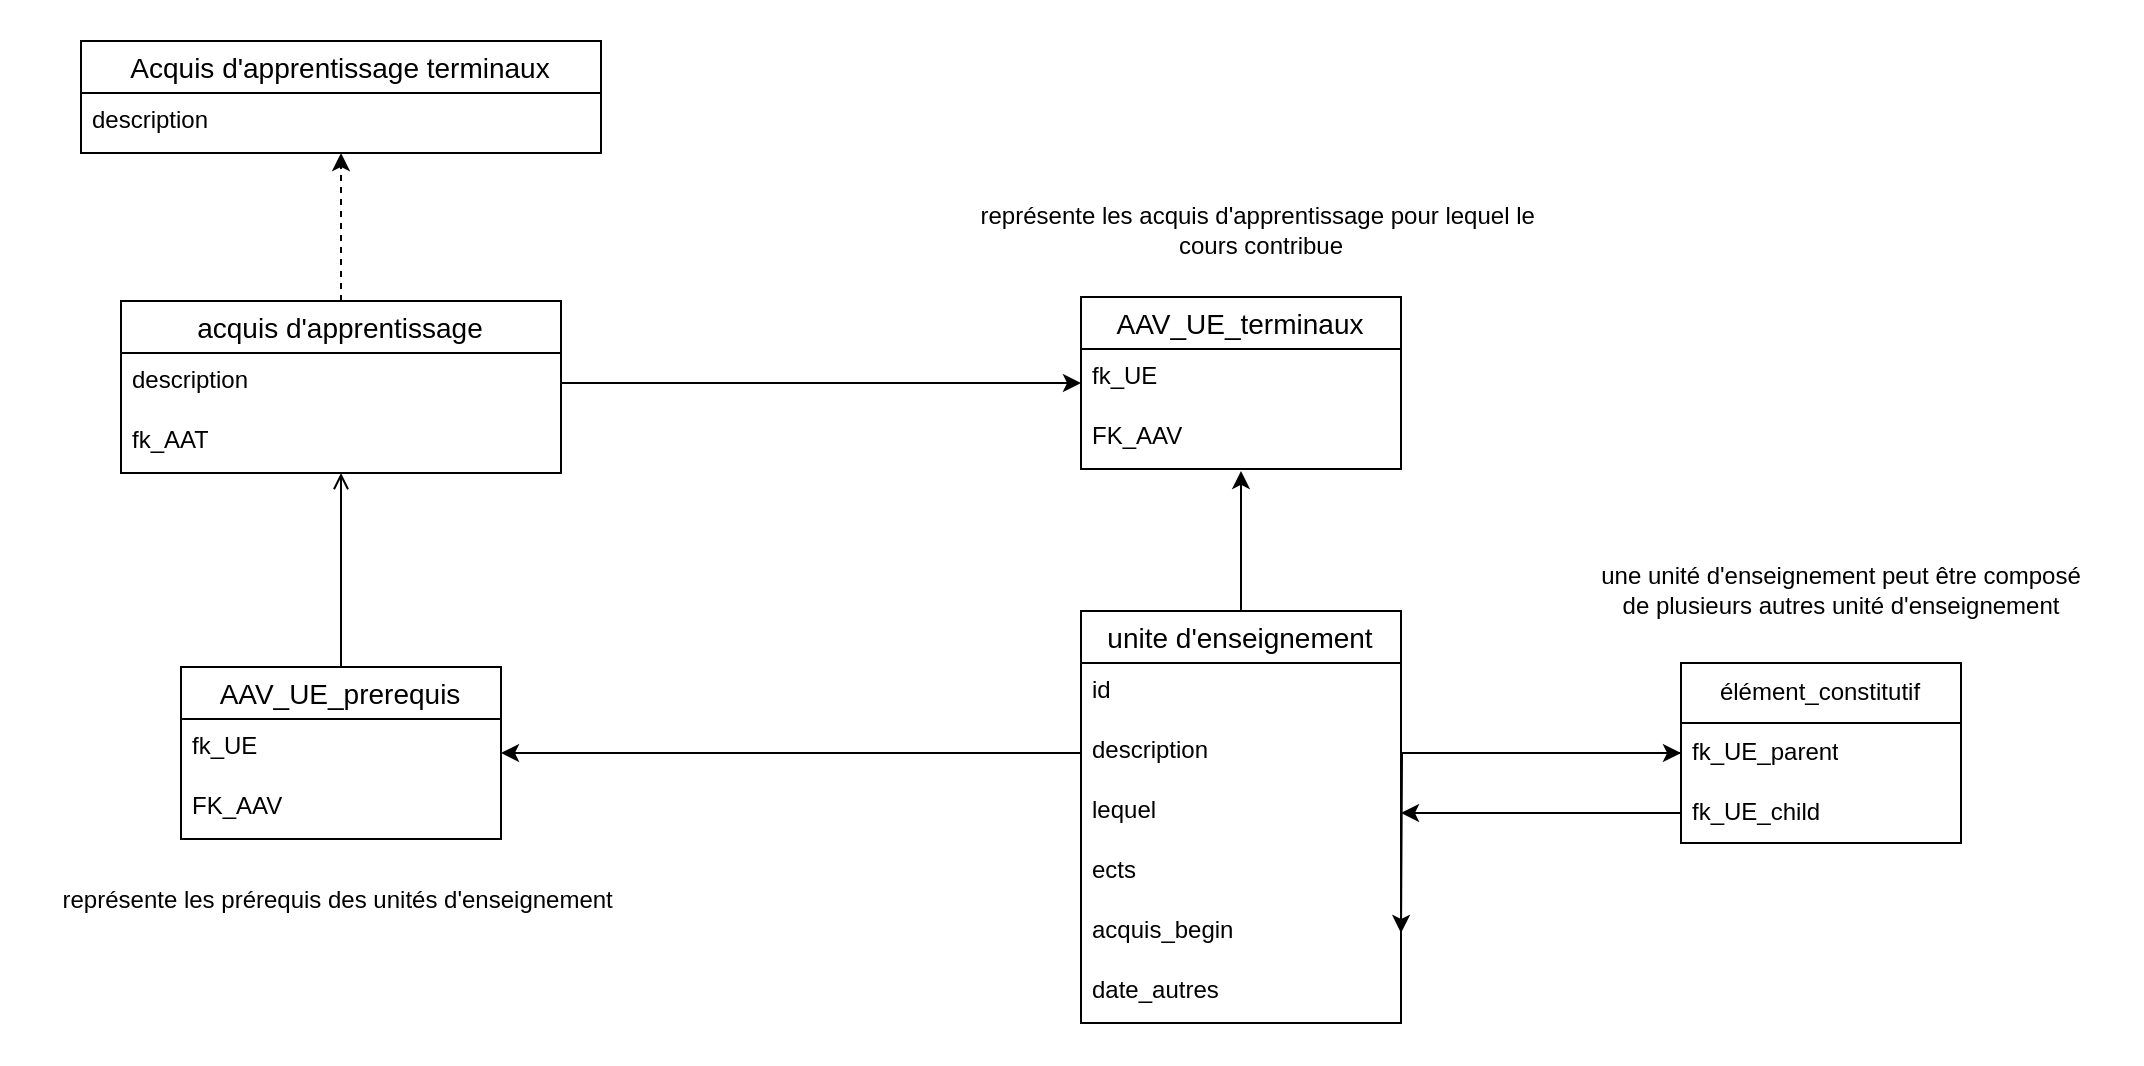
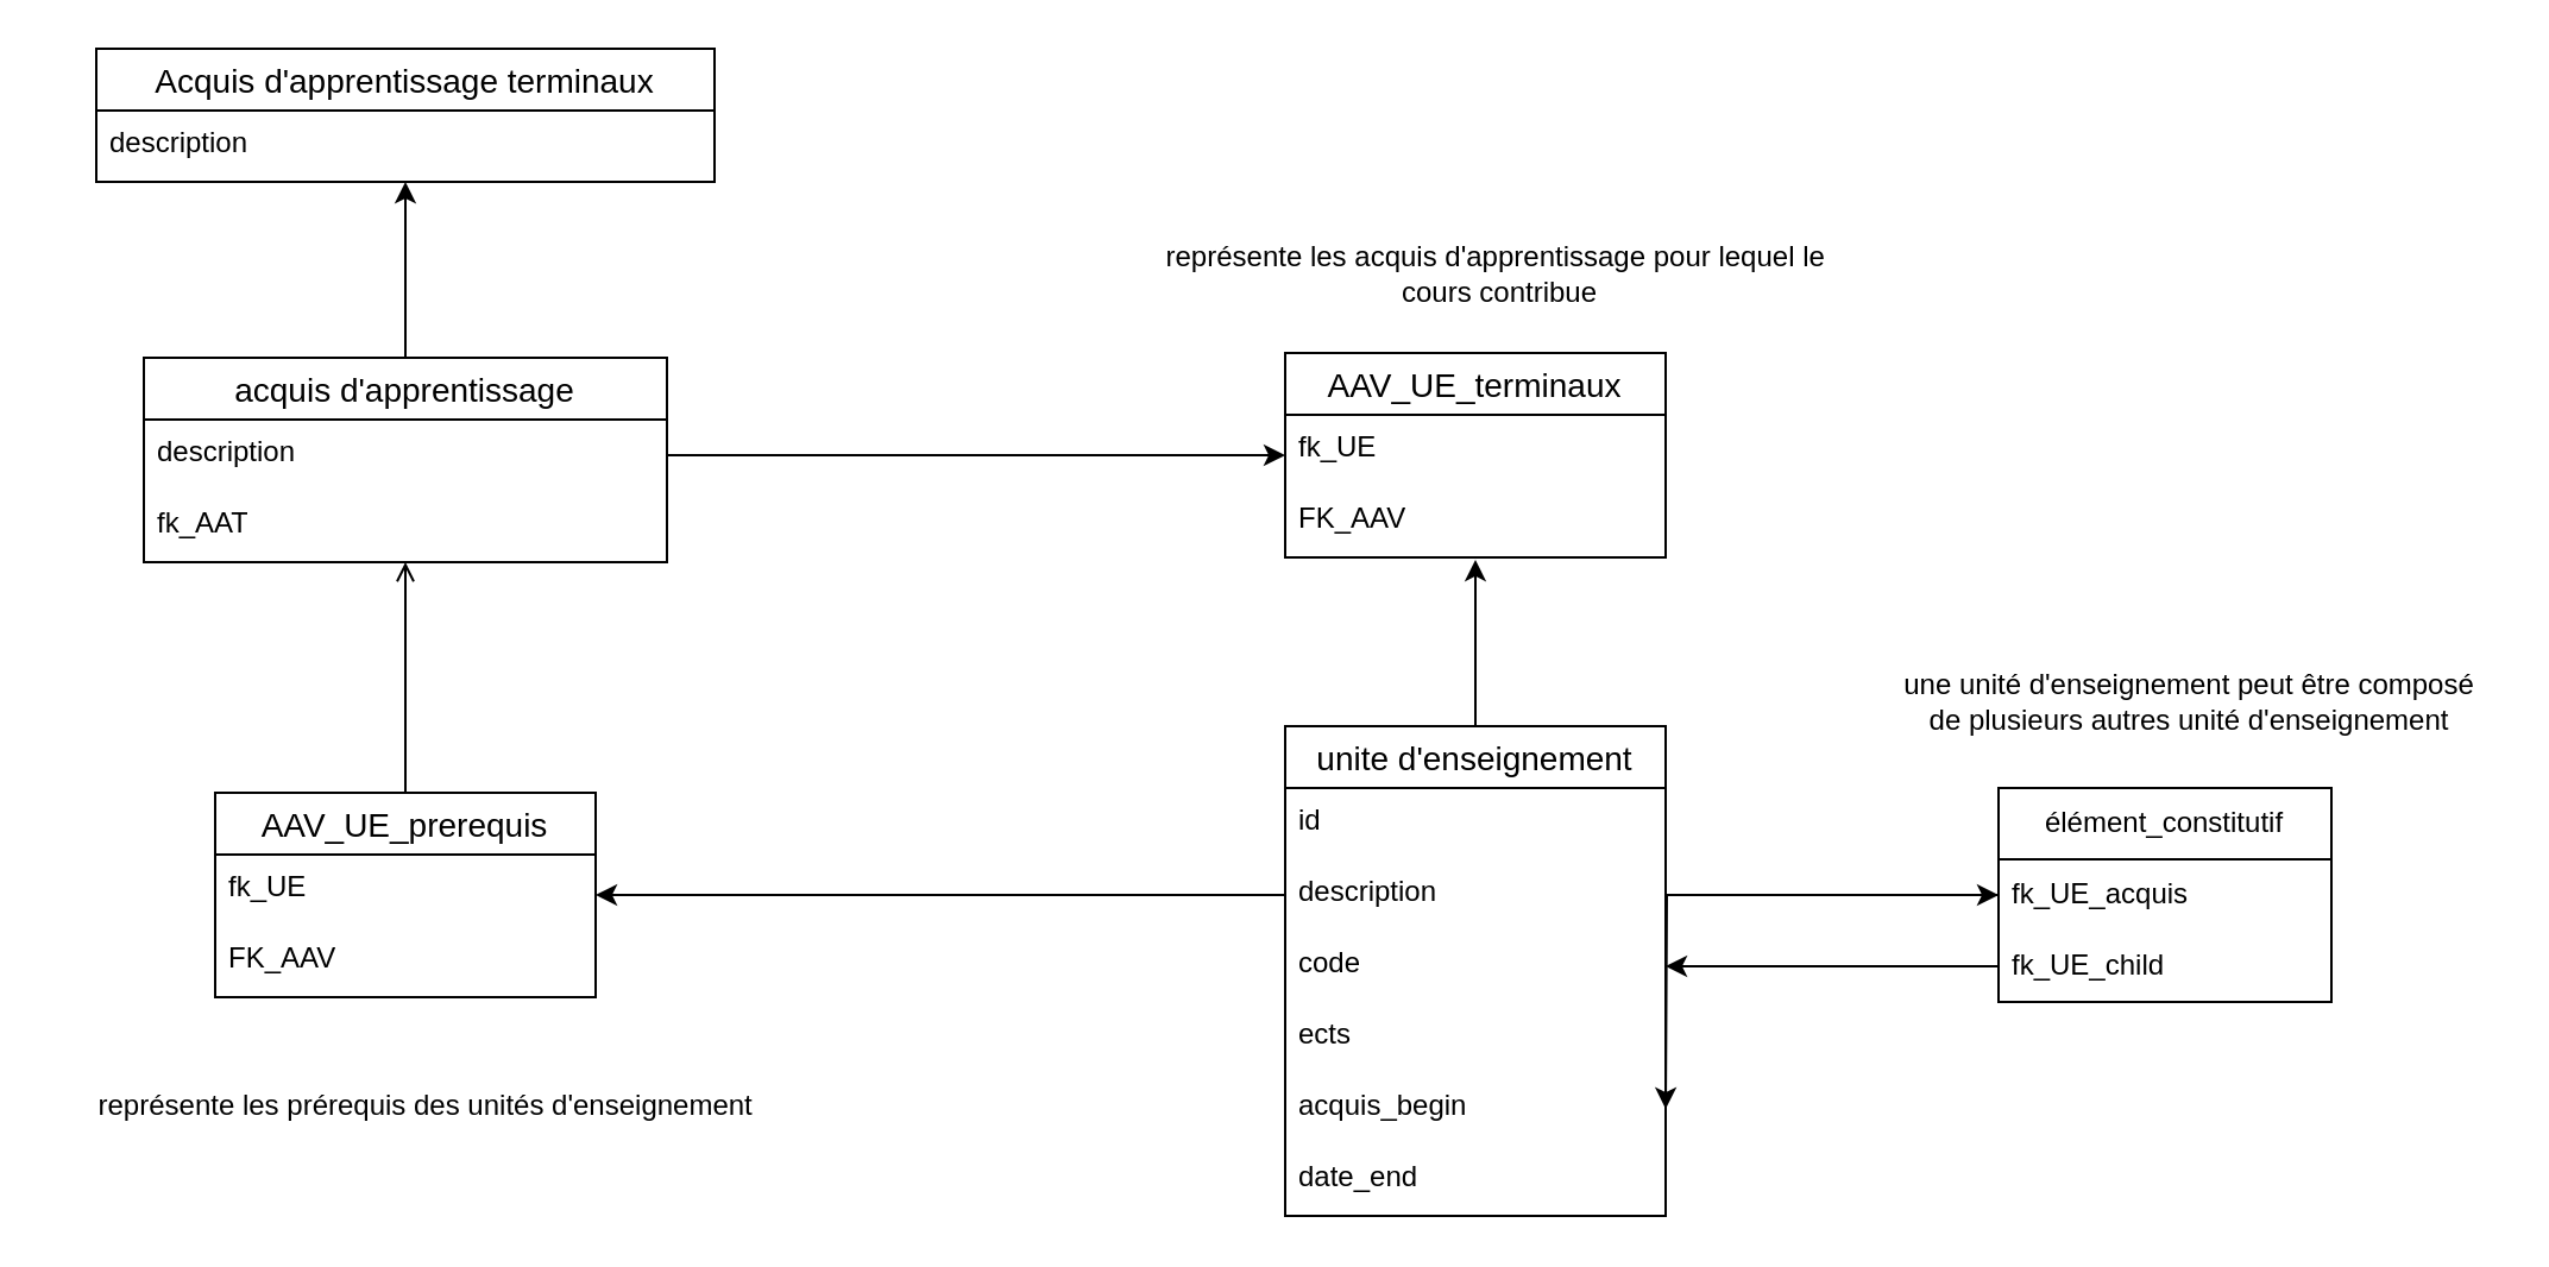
  <mxCell id="0" />
  <mxCell id="1" parent="0" />
  <mxCell id="2" value="Acquis d'apprentissage terminaux" style="swimlane;fontStyle=0;childLayout=stackLayout;horizontal=1;startSize=26;horizontalStack=0;resizeParent=1;resizeParentMax=0;resizeLast=0;collapsible=1;marginBottom=0;align=center;fontSize=14;" vertex="1" parent="1"><mxGeometry x="40" y="20" width="260" height="56" as="geometry" /></mxCell>
  <mxCell id="3" value="description" style="text;strokeColor=none;fillColor=none;spacingLeft=4;spacingRight=4;overflow=hidden;rotatable=0;points=[[0,0.5],[1,0.5]];portConstraint=eastwest;fontSize=12;whiteSpace=wrap;html=1;" vertex="1" parent="2"><mxGeometry y="26" width="260" height="30" as="geometry" /></mxCell>
- <mxCell id="4" style="edgeStyle=orthogonalEdgeStyle;rounded=0;orthogonalLoop=1;jettySize=auto;html=1;exitX=0.5;exitY=0;exitDx=0;exitDy=0;dashed=1;" edge="1" parent="1" source="5" target="2"><mxGeometry relative="1" as="geometry" /></mxCell>
+ <mxCell id="4" style="edgeStyle=orthogonalEdgeStyle;rounded=0;orthogonalLoop=1;jettySize=auto;html=1;exitX=0.5;exitY=0;exitDx=0;exitDy=0;" edge="1" parent="1" source="5" target="2"><mxGeometry relative="1" as="geometry" /></mxCell>
  <mxCell id="5" value="acquis d'apprentissage" style="swimlane;fontStyle=0;childLayout=stackLayout;horizontal=1;startSize=26;horizontalStack=0;resizeParent=1;resizeParentMax=0;resizeLast=0;collapsible=1;marginBottom=0;align=center;fontSize=14;" vertex="1" parent="1"><mxGeometry x="60" y="150" width="220" height="86" as="geometry" /></mxCell>
  <mxCell id="6" value="description" style="text;strokeColor=none;fillColor=none;spacingLeft=4;spacingRight=4;overflow=hidden;rotatable=0;points=[[0,0.5],[1,0.5]];portConstraint=eastwest;fontSize=12;whiteSpace=wrap;html=1;" vertex="1" parent="5"><mxGeometry y="26" width="220" height="30" as="geometry" /></mxCell>
  <mxCell id="7" value="fk_AAT" style="text;strokeColor=none;fillColor=none;spacingLeft=4;spacingRight=4;overflow=hidden;rotatable=0;points=[[0,0.5],[1,0.5]];portConstraint=eastwest;fontSize=12;whiteSpace=wrap;html=1;" vertex="1" parent="5"><mxGeometry y="56" width="220" height="30" as="geometry" /></mxCell>
  <mxCell id="8" value="unite d'enseignement" style="swimlane;fontStyle=0;childLayout=stackLayout;horizontal=1;startSize=26;horizontalStack=0;resizeParent=1;resizeParentMax=0;resizeLast=0;collapsible=1;marginBottom=0;align=center;fontSize=14;" vertex="1" parent="1"><mxGeometry x="540" y="305" width="160" height="206" as="geometry" /></mxCell>
  <mxCell id="9" value="id" style="text;strokeColor=none;fillColor=none;spacingLeft=4;spacingRight=4;overflow=hidden;rotatable=0;points=[[0,0.5],[1,0.5]];portConstraint=eastwest;fontSize=12;whiteSpace=wrap;html=1;" vertex="1" parent="8"><mxGeometry y="26" width="160" height="30" as="geometry" /></mxCell>
  <mxCell id="10" value="description" style="text;strokeColor=none;fillColor=none;spacingLeft=4;spacingRight=4;overflow=hidden;rotatable=0;points=[[0,0.5],[1,0.5]];portConstraint=eastwest;fontSize=12;whiteSpace=wrap;html=1;" vertex="1" parent="8"><mxGeometry y="56" width="160" height="30" as="geometry" /></mxCell>
- <mxCell id="11" value="lequel" style="text;strokeColor=none;fillColor=none;spacingLeft=4;spacingRight=4;overflow=hidden;rotatable=0;points=[[0,0.5],[1,0.5]];portConstraint=eastwest;fontSize=12;whiteSpace=wrap;html=1;" vertex="1" parent="8"><mxGeometry y="86" width="160" height="30" as="geometry" /></mxCell>
+ <mxCell id="11" value="code" style="text;strokeColor=none;fillColor=none;spacingLeft=4;spacingRight=4;overflow=hidden;rotatable=0;points=[[0,0.5],[1,0.5]];portConstraint=eastwest;fontSize=12;whiteSpace=wrap;html=1;" vertex="1" parent="8"><mxGeometry y="86" width="160" height="30" as="geometry" /></mxCell>
  <mxCell id="12" value="ects" style="text;strokeColor=none;fillColor=none;spacingLeft=4;spacingRight=4;overflow=hidden;rotatable=0;points=[[0,0.5],[1,0.5]];portConstraint=eastwest;fontSize=12;whiteSpace=wrap;html=1;" vertex="1" parent="8"><mxGeometry y="116" width="160" height="30" as="geometry" /></mxCell>
  <mxCell id="13" value="acquis_begin" style="text;strokeColor=none;fillColor=none;spacingLeft=4;spacingRight=4;overflow=hidden;rotatable=0;points=[[0,0.5],[1,0.5]];portConstraint=eastwest;fontSize=12;whiteSpace=wrap;html=1;" vertex="1" parent="8"><mxGeometry y="146" width="160" height="30" as="geometry" /></mxCell>
- <mxCell id="14" value="date_autres" style="text;strokeColor=none;fillColor=none;spacingLeft=4;spacingRight=4;overflow=hidden;rotatable=0;points=[[0,0.5],[1,0.5]];portConstraint=eastwest;fontSize=12;whiteSpace=wrap;html=1;" vertex="1" parent="8"><mxGeometry y="176" width="160" height="30" as="geometry" /></mxCell>
+ <mxCell id="14" value="date_end" style="text;strokeColor=none;fillColor=none;spacingLeft=4;spacingRight=4;overflow=hidden;rotatable=0;points=[[0,0.5],[1,0.5]];portConstraint=eastwest;fontSize=12;whiteSpace=wrap;html=1;" vertex="1" parent="8"><mxGeometry y="176" width="160" height="30" as="geometry" /></mxCell>
  <mxCell id="15" style="edgeStyle=orthogonalEdgeStyle;rounded=0;orthogonalLoop=1;jettySize=auto;html=1;endArrow=open;" edge="1" parent="1" source="16" target="5"><mxGeometry relative="1" as="geometry" /></mxCell>
  <mxCell id="16" value="AAV_UE_prerequis" style="swimlane;fontStyle=0;childLayout=stackLayout;horizontal=1;startSize=26;horizontalStack=0;resizeParent=1;resizeParentMax=0;resizeLast=0;collapsible=1;marginBottom=0;align=center;fontSize=14;" vertex="1" parent="1"><mxGeometry x="90" y="333" width="160" height="86" as="geometry" /></mxCell>
  <mxCell id="17" value="fk_UE" style="text;strokeColor=none;fillColor=none;spacingLeft=4;spacingRight=4;overflow=hidden;rotatable=0;points=[[0,0.5],[1,0.5]];portConstraint=eastwest;fontSize=12;whiteSpace=wrap;html=1;" vertex="1" parent="16"><mxGeometry y="26" width="160" height="30" as="geometry" /></mxCell>
  <mxCell id="18" value="FK_AAV" style="text;strokeColor=none;fillColor=none;spacingLeft=4;spacingRight=4;overflow=hidden;rotatable=0;points=[[0,0.5],[1,0.5]];portConstraint=eastwest;fontSize=12;whiteSpace=wrap;html=1;" vertex="1" parent="16"><mxGeometry y="56" width="160" height="30" as="geometry" /></mxCell>
  <mxCell id="19" style="edgeStyle=orthogonalEdgeStyle;rounded=0;orthogonalLoop=1;jettySize=auto;html=1;" edge="1" parent="1" source="10" target="16"><mxGeometry relative="1" as="geometry" /></mxCell>
- <mxCell id="20" value="représente les prérequis des unités d'enseignement&amp;nbsp;" style="text;html=1;align=center;verticalAlign=middle;resizable=0;points=[];autosize=1;strokeColor=none;fillColor=none;" vertex="1" parent="1"><mxGeometry x="20" y="435" width="300" height="30" as="geometry" /></mxCell>
+ <mxCell id="20" value="représente les prérequis des unités d'enseignement&amp;nbsp;" style="text;html=1;align=center;verticalAlign=middle;resizable=0;points=[];autosize=1;strokeColor=none;fillColor=none;" vertex="1" parent="1"><mxGeometry x="30" y="450" width="300" height="30" as="geometry" /></mxCell>
  <mxCell id="21" value="AAV_UE_terminaux" style="swimlane;fontStyle=0;childLayout=stackLayout;horizontal=1;startSize=26;horizontalStack=0;resizeParent=1;resizeParentMax=0;resizeLast=0;collapsible=1;marginBottom=0;align=center;fontSize=14;" vertex="1" parent="1"><mxGeometry x="540" y="148" width="160" height="86" as="geometry" /></mxCell>
  <mxCell id="22" value="fk_UE" style="text;strokeColor=none;fillColor=none;spacingLeft=4;spacingRight=4;overflow=hidden;rotatable=0;points=[[0,0.5],[1,0.5]];portConstraint=eastwest;fontSize=12;whiteSpace=wrap;html=1;" vertex="1" parent="21"><mxGeometry y="26" width="160" height="30" as="geometry" /></mxCell>
  <mxCell id="23" value="FK_AAV" style="text;strokeColor=none;fillColor=none;spacingLeft=4;spacingRight=4;overflow=hidden;rotatable=0;points=[[0,0.5],[1,0.5]];portConstraint=eastwest;fontSize=12;whiteSpace=wrap;html=1;" vertex="1" parent="21"><mxGeometry y="56" width="160" height="30" as="geometry" /></mxCell>
  <mxCell id="24" style="edgeStyle=orthogonalEdgeStyle;rounded=0;orthogonalLoop=1;jettySize=auto;html=1;exitX=1;exitY=0.5;exitDx=0;exitDy=0;entryX=0;entryY=0.5;entryDx=0;entryDy=0;" edge="1" parent="1" source="6" target="21"><mxGeometry relative="1" as="geometry" /></mxCell>
  <mxCell id="25" value="représente les acquis d'apprentissage pour lequel le&amp;nbsp;&lt;div&gt;cours contribue&lt;/div&gt;" style="text;html=1;align=center;verticalAlign=middle;resizable=0;points=[];autosize=1;strokeColor=none;fillColor=none;" vertex="1" parent="1"><mxGeometry x="480" y="95" width="300" height="40" as="geometry" /></mxCell>
  <mxCell id="26" style="edgeStyle=orthogonalEdgeStyle;rounded=0;orthogonalLoop=1;jettySize=auto;html=1;entryX=0.5;entryY=1.033;entryDx=0;entryDy=0;entryPerimeter=0;" edge="1" parent="1" source="8" target="23"><mxGeometry relative="1" as="geometry" /></mxCell>
  <mxCell id="27" style="edgeStyle=orthogonalEdgeStyle;rounded=0;orthogonalLoop=1;jettySize=auto;html=1;entryX=1;entryY=0.5;entryDx=0;entryDy=0;" edge="1" parent="1" source="28"><mxGeometry relative="1" as="geometry"><mxPoint x="700" y="466" as="targetPoint" /></mxGeometry></mxCell>
  <mxCell id="28" value="élément_constitutif" style="swimlane;fontStyle=0;childLayout=stackLayout;horizontal=1;startSize=30;horizontalStack=0;resizeParent=1;resizeParentMax=0;resizeLast=0;collapsible=1;marginBottom=0;whiteSpace=wrap;html=1;" vertex="1" parent="1"><mxGeometry x="840" y="331" width="140" height="90" as="geometry" /></mxCell>
- <mxCell id="29" value="fk_UE_parent" style="text;strokeColor=none;fillColor=none;align=left;verticalAlign=middle;spacingLeft=4;spacingRight=4;overflow=hidden;points=[[0,0.5],[1,0.5]];portConstraint=eastwest;rotatable=0;whiteSpace=wrap;html=1;" vertex="1" parent="28"><mxGeometry y="30" width="140" height="30" as="geometry" /></mxCell>
+ <mxCell id="29" value="fk_UE_acquis" style="text;strokeColor=none;fillColor=none;align=left;verticalAlign=middle;spacingLeft=4;spacingRight=4;overflow=hidden;points=[[0,0.5],[1,0.5]];portConstraint=eastwest;rotatable=0;whiteSpace=wrap;html=1;" vertex="1" parent="28"><mxGeometry y="30" width="140" height="30" as="geometry" /></mxCell>
  <mxCell id="30" style="edgeStyle=orthogonalEdgeStyle;rounded=0;orthogonalLoop=1;jettySize=auto;html=1;" edge="1" parent="28" source="31"><mxGeometry relative="1" as="geometry"><mxPoint x="-140" y="75" as="targetPoint" /></mxGeometry></mxCell>
  <mxCell id="31" value="fk_UE_child" style="text;strokeColor=none;fillColor=none;align=left;verticalAlign=middle;spacingLeft=4;spacingRight=4;overflow=hidden;points=[[0,0.5],[1,0.5]];portConstraint=eastwest;rotatable=0;whiteSpace=wrap;html=1;" vertex="1" parent="28"><mxGeometry y="60" width="140" height="30" as="geometry" /></mxCell>
  <mxCell id="32" style="edgeStyle=orthogonalEdgeStyle;rounded=0;orthogonalLoop=1;jettySize=auto;html=1;" edge="1" parent="1" source="10" target="28"><mxGeometry relative="1" as="geometry" /></mxCell>
  <mxCell id="33" value="une unité d'enseignement peut être composé&lt;div&gt;de plusieurs autres unité d'enseignement&lt;/div&gt;" style="text;html=1;align=center;verticalAlign=middle;resizable=0;points=[];autosize=1;strokeColor=none;fillColor=none;" vertex="1" parent="1"><mxGeometry x="790" y="275" width="260" height="40" as="geometry" /></mxCell>
